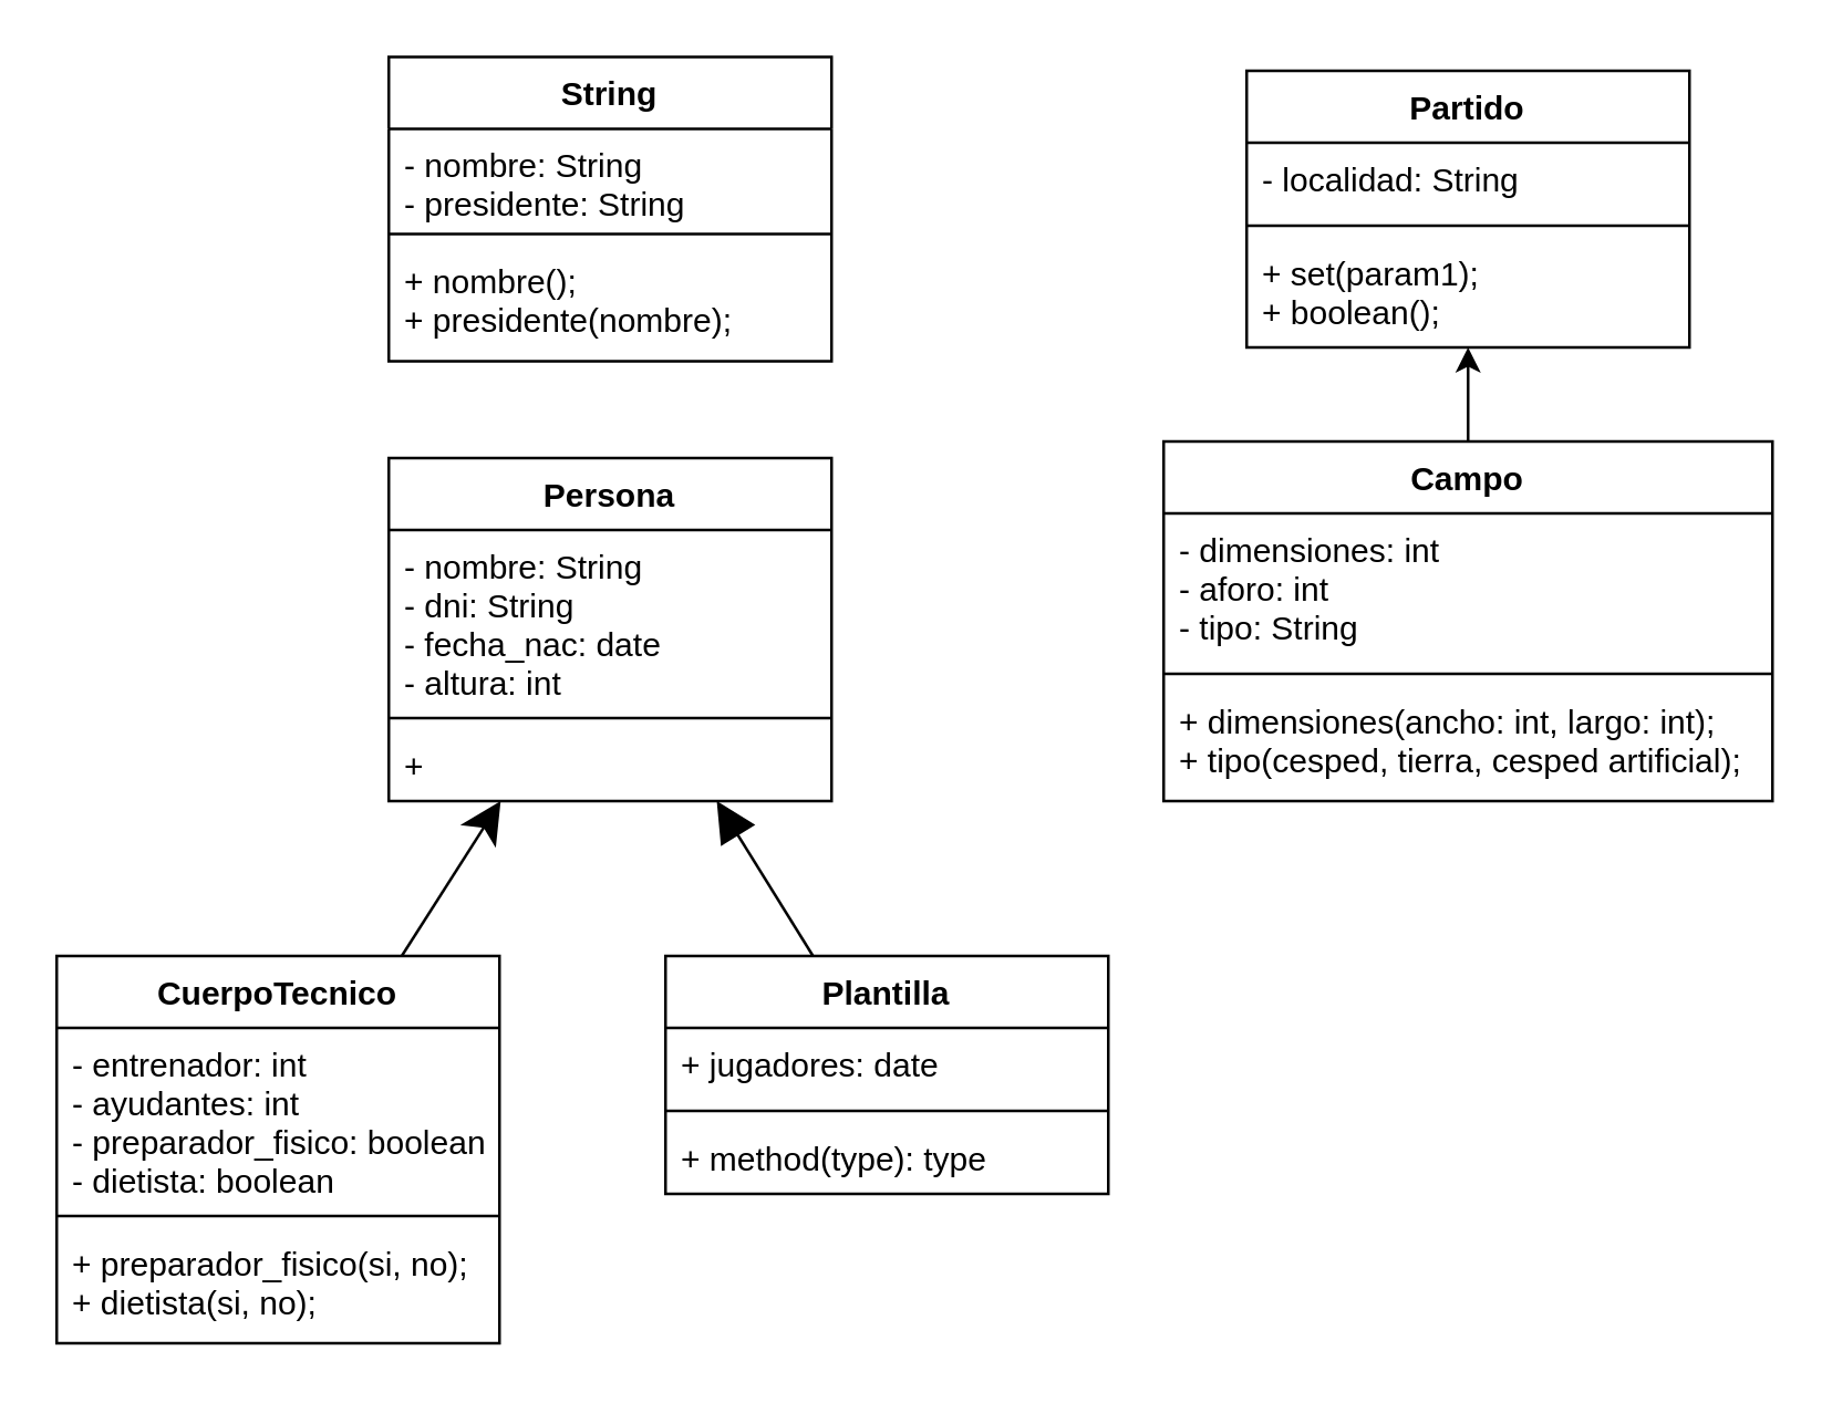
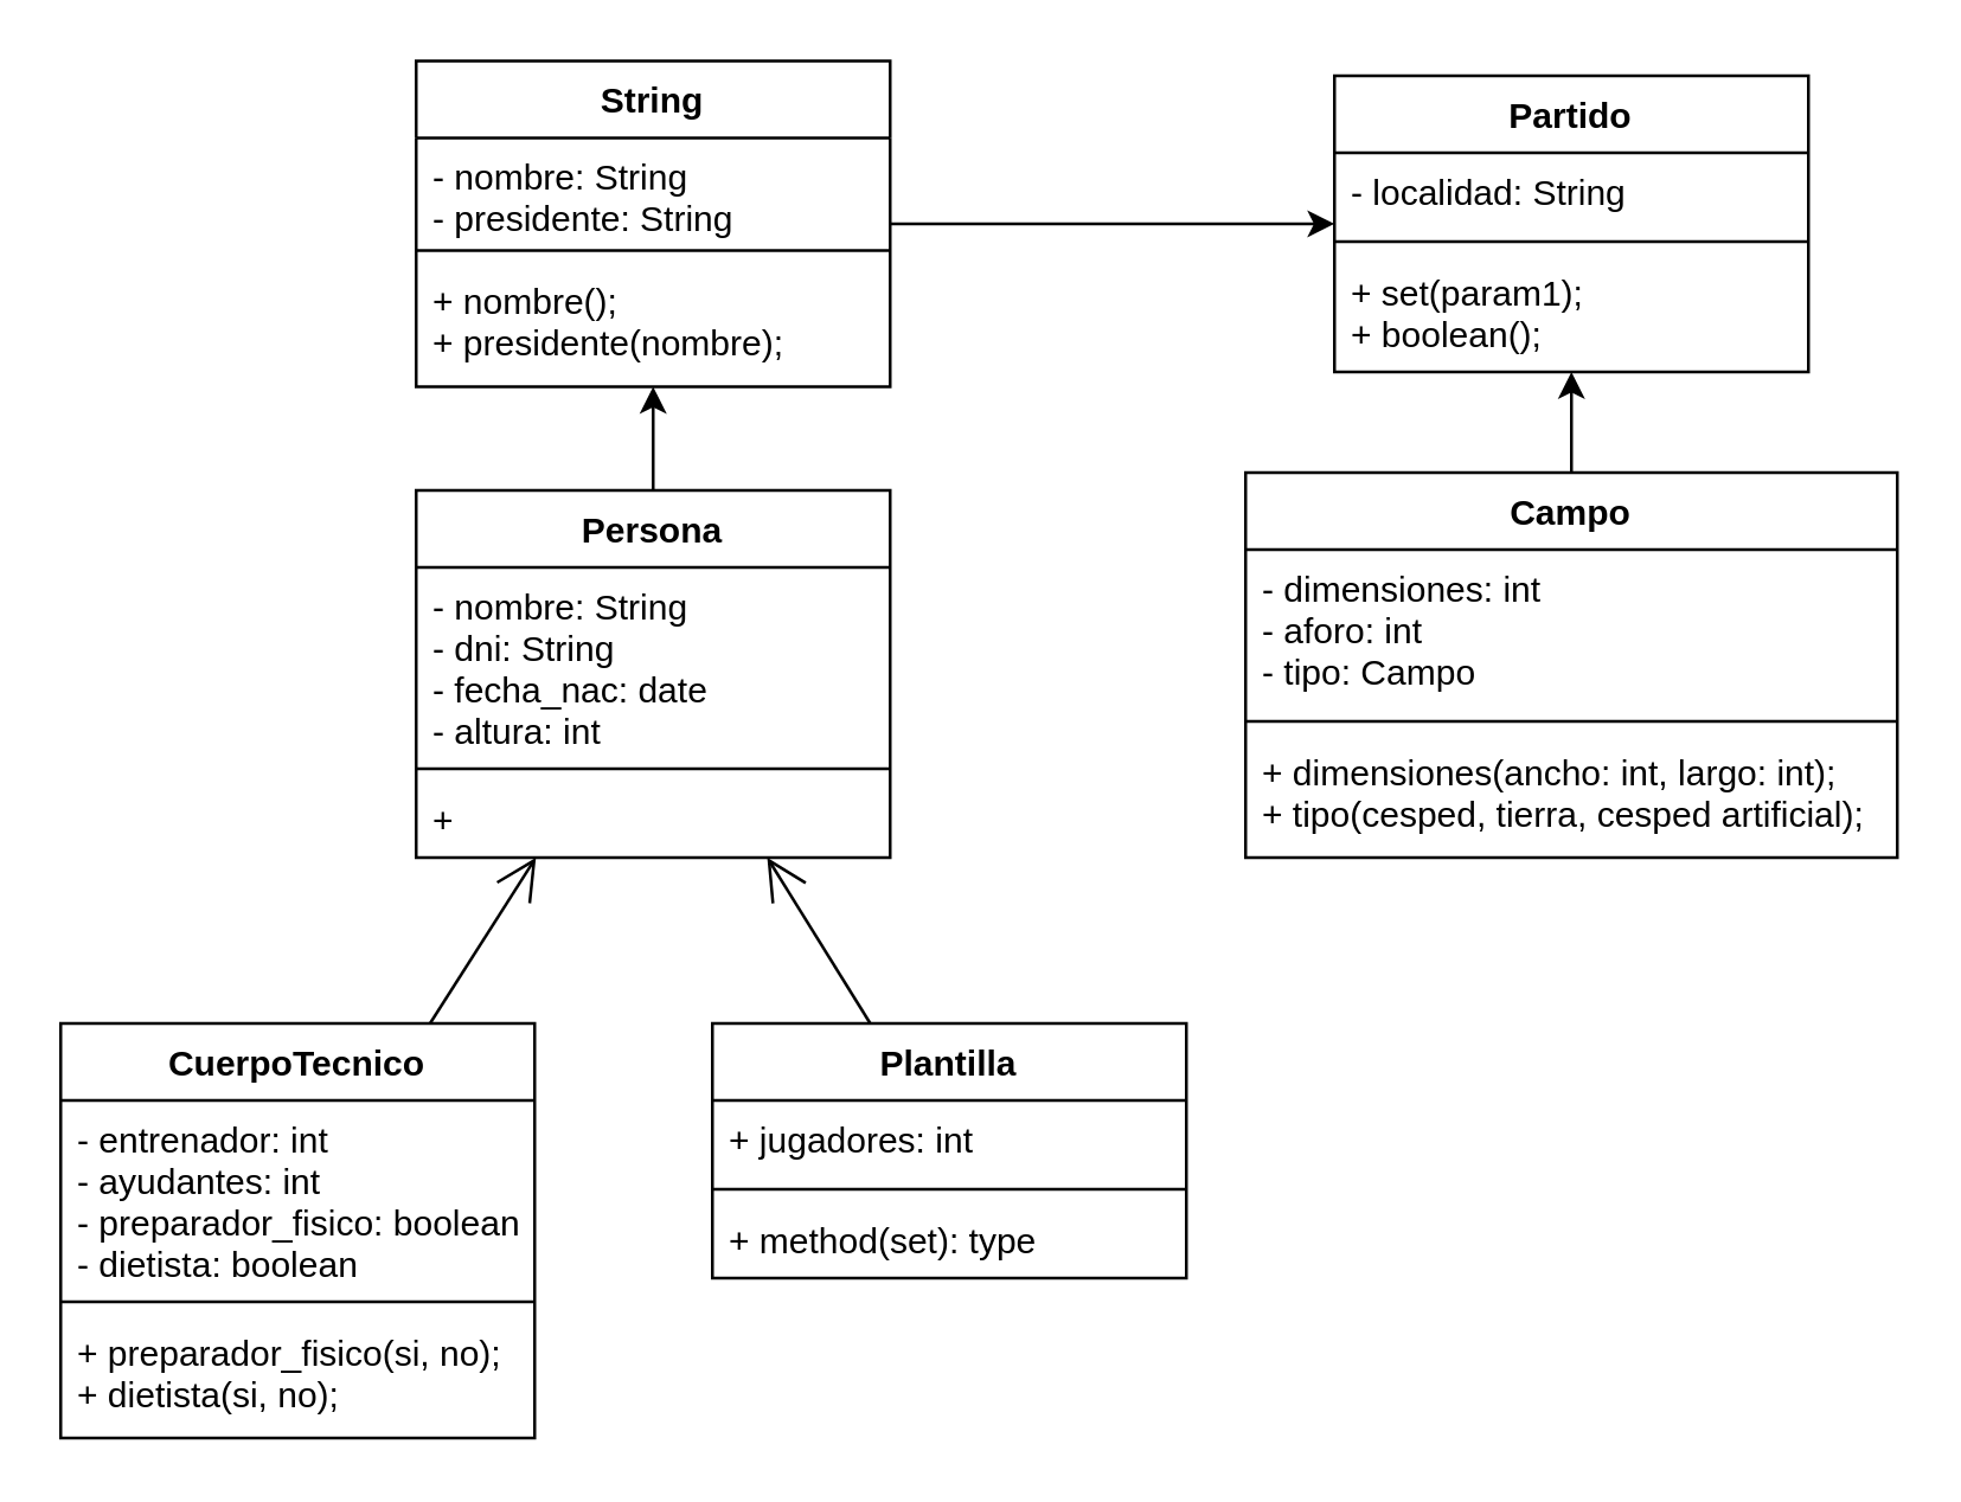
  <mxCell id="0" />
  <mxCell id="1" parent="0" />
  <mxCell id="2" value="Partido" style="swimlane;fontStyle=1;align=center;verticalAlign=top;childLayout=stackLayout;horizontal=1;startSize=26;horizontalStack=0;resizeParent=1;resizeParentMax=0;resizeLast=0;collapsible=1;marginBottom=0;" vertex="1" parent="1"><mxGeometry x="450" y="25" width="160" height="100" as="geometry" /></mxCell>
  <mxCell id="3" value="- localidad: String" style="text;strokeColor=none;fillColor=none;align=left;verticalAlign=top;spacingLeft=4;spacingRight=4;overflow=hidden;rotatable=0;points=[[0,0.5],[1,0.5]];portConstraint=eastwest;" vertex="1" parent="2"><mxGeometry y="26" width="160" height="26" as="geometry" /></mxCell>
  <mxCell id="4" value="" style="line;strokeWidth=1;fillColor=none;align=left;verticalAlign=middle;spacingTop=-1;spacingLeft=3;spacingRight=3;rotatable=0;labelPosition=right;points=[];portConstraint=eastwest;strokeColor=inherit;" vertex="1" parent="2"><mxGeometry y="52" width="160" height="8" as="geometry" /></mxCell>
  <mxCell id="5" value="+ set(param1);&#10;+ boolean();" style="text;strokeColor=none;fillColor=none;align=left;verticalAlign=top;spacingLeft=4;spacingRight=4;overflow=hidden;rotatable=0;points=[[0,0.5],[1,0.5]];portConstraint=eastwest;" vertex="1" parent="2"><mxGeometry y="60" width="160" height="40" as="geometry" /></mxCell>
  <mxCell id="6" style="edgeStyle=orthogonalEdgeStyle;rounded=0;orthogonalLoop=1;jettySize=auto;html=1;" edge="1" parent="1" source="7" target="2"><mxGeometry relative="1" as="geometry" /></mxCell>
  <mxCell id="7" value="Campo" style="swimlane;fontStyle=1;align=center;verticalAlign=top;childLayout=stackLayout;horizontal=1;startSize=26;horizontalStack=0;resizeParent=1;resizeParentMax=0;resizeLast=0;collapsible=1;marginBottom=0;" vertex="1" parent="1"><mxGeometry x="420" y="159" width="220" height="130" as="geometry" /></mxCell>
- <mxCell id="8" value="- dimensiones: int&#10;- aforo: int&#10;- tipo: String" style="text;strokeColor=none;fillColor=none;align=left;verticalAlign=top;spacingLeft=4;spacingRight=4;overflow=hidden;rotatable=0;points=[[0,0.5],[1,0.5]];portConstraint=eastwest;" vertex="1" parent="7"><mxGeometry y="26" width="220" height="54" as="geometry" /></mxCell>
+ <mxCell id="8" value="- dimensiones: int&#10;- aforo: int&#10;- tipo: Campo" style="text;strokeColor=none;fillColor=none;align=left;verticalAlign=top;spacingLeft=4;spacingRight=4;overflow=hidden;rotatable=0;points=[[0,0.5],[1,0.5]];portConstraint=eastwest;" vertex="1" parent="7"><mxGeometry y="26" width="220" height="54" as="geometry" /></mxCell>
  <mxCell id="9" value="" style="line;strokeWidth=1;fillColor=none;align=left;verticalAlign=middle;spacingTop=-1;spacingLeft=3;spacingRight=3;rotatable=0;labelPosition=right;points=[];portConstraint=eastwest;strokeColor=inherit;" vertex="1" parent="7"><mxGeometry y="80" width="220" height="8" as="geometry" /></mxCell>
  <mxCell id="10" value="+ dimensiones(ancho: int, largo: int);&#10;+ tipo(cesped, tierra, cesped artificial);" style="text;strokeColor=none;fillColor=none;align=left;verticalAlign=top;spacingLeft=4;spacingRight=4;overflow=hidden;rotatable=0;points=[[0,0.5],[1,0.5]];portConstraint=eastwest;" vertex="1" parent="7"><mxGeometry y="88" width="220" height="42" as="geometry" /></mxCell>
+ <mxCell id="11" style="edgeStyle=orthogonalEdgeStyle;rounded=0;orthogonalLoop=1;jettySize=auto;html=1;" edge="1" parent="1" source="12" target="2"><mxGeometry relative="1" as="geometry" /></mxCell>
  <mxCell id="12" value="String" style="swimlane;fontStyle=1;align=center;verticalAlign=top;childLayout=stackLayout;horizontal=1;startSize=26;horizontalStack=0;resizeParent=1;resizeParentMax=0;resizeLast=0;collapsible=1;marginBottom=0;" vertex="1" parent="1"><mxGeometry x="140" y="20" width="160" height="110" as="geometry" /></mxCell>
  <mxCell id="13" value="- nombre: String&#10;- presidente: String" style="text;strokeColor=none;fillColor=none;align=left;verticalAlign=top;spacingLeft=4;spacingRight=4;overflow=hidden;rotatable=0;points=[[0,0.5],[1,0.5]];portConstraint=eastwest;" vertex="1" parent="12"><mxGeometry y="26" width="160" height="34" as="geometry" /></mxCell>
  <mxCell id="14" value="" style="line;strokeWidth=1;fillColor=none;align=left;verticalAlign=middle;spacingTop=-1;spacingLeft=3;spacingRight=3;rotatable=0;labelPosition=right;points=[];portConstraint=eastwest;strokeColor=inherit;" vertex="1" parent="12"><mxGeometry y="60" width="160" height="8" as="geometry" /></mxCell>
  <mxCell id="15" value="+ nombre();&#10;+ presidente(nombre);" style="text;strokeColor=none;fillColor=none;align=left;verticalAlign=top;spacingLeft=4;spacingRight=4;overflow=hidden;rotatable=0;points=[[0,0.5],[1,0.5]];portConstraint=eastwest;" vertex="1" parent="12"><mxGeometry y="68" width="160" height="42" as="geometry" /></mxCell>
  <mxCell id="16" value="Plantilla" style="swimlane;fontStyle=1;align=center;verticalAlign=top;childLayout=stackLayout;horizontal=1;startSize=26;horizontalStack=0;resizeParent=1;resizeParentMax=0;resizeLast=0;collapsible=1;marginBottom=0;" vertex="1" parent="1"><mxGeometry x="240" y="345" width="160" height="86" as="geometry" /></mxCell>
- <mxCell id="17" value="+ jugadores: date" style="text;strokeColor=none;fillColor=none;align=left;verticalAlign=top;spacingLeft=4;spacingRight=4;overflow=hidden;rotatable=0;points=[[0,0.5],[1,0.5]];portConstraint=eastwest;" vertex="1" parent="16"><mxGeometry y="26" width="160" height="26" as="geometry" /></mxCell>
+ <mxCell id="17" value="+ jugadores: int" style="text;strokeColor=none;fillColor=none;align=left;verticalAlign=top;spacingLeft=4;spacingRight=4;overflow=hidden;rotatable=0;points=[[0,0.5],[1,0.5]];portConstraint=eastwest;" vertex="1" parent="16"><mxGeometry y="26" width="160" height="26" as="geometry" /></mxCell>
  <mxCell id="18" value="" style="line;strokeWidth=1;fillColor=none;align=left;verticalAlign=middle;spacingTop=-1;spacingLeft=3;spacingRight=3;rotatable=0;labelPosition=right;points=[];portConstraint=eastwest;strokeColor=inherit;" vertex="1" parent="16"><mxGeometry y="52" width="160" height="8" as="geometry" /></mxCell>
- <mxCell id="19" value="+ method(type): type" style="text;strokeColor=none;fillColor=none;align=left;verticalAlign=top;spacingLeft=4;spacingRight=4;overflow=hidden;rotatable=0;points=[[0,0.5],[1,0.5]];portConstraint=eastwest;" vertex="1" parent="16"><mxGeometry y="60" width="160" height="26" as="geometry" /></mxCell>
+ <mxCell id="19" value="+ method(set): type" style="text;strokeColor=none;fillColor=none;align=left;verticalAlign=top;spacingLeft=4;spacingRight=4;overflow=hidden;rotatable=0;points=[[0,0.5],[1,0.5]];portConstraint=eastwest;" vertex="1" parent="16"><mxGeometry y="60" width="160" height="26" as="geometry" /></mxCell>
  <mxCell id="20" value="CuerpoTecnico" style="swimlane;fontStyle=1;align=center;verticalAlign=top;childLayout=stackLayout;horizontal=1;startSize=26;horizontalStack=0;resizeParent=1;resizeParentMax=0;resizeLast=0;collapsible=1;marginBottom=0;" vertex="1" parent="1"><mxGeometry x="20" y="345" width="160" height="140" as="geometry" /></mxCell>
  <mxCell id="21" value="- entrenador: int&#10;- ayudantes: int&#10;- preparador_fisico: boolean&#10;- dietista: boolean" style="text;strokeColor=none;fillColor=none;align=left;verticalAlign=top;spacingLeft=4;spacingRight=4;overflow=hidden;rotatable=0;points=[[0,0.5],[1,0.5]];portConstraint=eastwest;" vertex="1" parent="20"><mxGeometry y="26" width="160" height="64" as="geometry" /></mxCell>
  <mxCell id="22" value="" style="line;strokeWidth=1;fillColor=none;align=left;verticalAlign=middle;spacingTop=-1;spacingLeft=3;spacingRight=3;rotatable=0;labelPosition=right;points=[];portConstraint=eastwest;strokeColor=inherit;" vertex="1" parent="20"><mxGeometry y="90" width="160" height="8" as="geometry" /></mxCell>
  <mxCell id="23" value="+ preparador_fisico(si, no);&#10;+ dietista(si, no);" style="text;strokeColor=none;fillColor=none;align=left;verticalAlign=top;spacingLeft=4;spacingRight=4;overflow=hidden;rotatable=0;points=[[0,0.5],[1,0.5]];portConstraint=eastwest;" vertex="1" parent="20"><mxGeometry y="98" width="160" height="42" as="geometry" /></mxCell>
- <mxCell id="24" value="" style="endArrow=classic;endFill=1;endSize=12;html=1;rounded=0;" edge="1" parent="1" source="20" target="27"><mxGeometry width="160" relative="1" as="geometry"><mxPoint x="300" y="355" as="sourcePoint" /><mxPoint x="120" y="315" as="targetPoint" /></mxGeometry></mxCell>
- <mxCell id="25" value="" style="endArrow=block;endFill=1;endSize=12;html=1;rounded=0;" edge="1" parent="1" source="16" target="27"><mxGeometry width="160" relative="1" as="geometry"><mxPoint x="300" y="355" as="sourcePoint" /><mxPoint x="270" y="325" as="targetPoint" /></mxGeometry></mxCell>
+ <mxCell id="24" value="" style="endArrow=open;endFill=1;endSize=12;html=1;rounded=0;" edge="1" parent="1" source="20" target="27"><mxGeometry width="160" relative="1" as="geometry"><mxPoint x="300" y="355" as="sourcePoint" /><mxPoint x="120" y="315" as="targetPoint" /></mxGeometry></mxCell>
+ <mxCell id="25" value="" style="endArrow=open;endFill=1;endSize=12;html=1;rounded=0;" edge="1" parent="1" source="16" target="27"><mxGeometry width="160" relative="1" as="geometry"><mxPoint x="300" y="355" as="sourcePoint" /><mxPoint x="270" y="325" as="targetPoint" /></mxGeometry></mxCell>
+ <mxCell id="26" style="edgeStyle=orthogonalEdgeStyle;rounded=0;orthogonalLoop=1;jettySize=auto;html=1;" edge="1" parent="1" source="27" target="12"><mxGeometry relative="1" as="geometry" /></mxCell>
  <mxCell id="27" value="Persona" style="swimlane;fontStyle=1;align=center;verticalAlign=top;childLayout=stackLayout;horizontal=1;startSize=26;horizontalStack=0;resizeParent=1;resizeParentMax=0;resizeLast=0;collapsible=1;marginBottom=0;" vertex="1" parent="1"><mxGeometry x="140" y="165" width="160" height="124" as="geometry" /></mxCell>
  <mxCell id="28" value="- nombre: String&#10;- dni: String&#10;- fecha_nac: date&#10;- altura: int" style="text;strokeColor=none;fillColor=none;align=left;verticalAlign=top;spacingLeft=4;spacingRight=4;overflow=hidden;rotatable=0;points=[[0,0.5],[1,0.5]];portConstraint=eastwest;" vertex="1" parent="27"><mxGeometry y="26" width="160" height="64" as="geometry" /></mxCell>
  <mxCell id="29" value="" style="line;strokeWidth=1;fillColor=none;align=left;verticalAlign=middle;spacingTop=-1;spacingLeft=3;spacingRight=3;rotatable=0;labelPosition=right;points=[];portConstraint=eastwest;strokeColor=inherit;" vertex="1" parent="27"><mxGeometry y="90" width="160" height="8" as="geometry" /></mxCell>
  <mxCell id="30" value="+ " style="text;strokeColor=none;fillColor=none;align=left;verticalAlign=top;spacingLeft=4;spacingRight=4;overflow=hidden;rotatable=0;points=[[0,0.5],[1,0.5]];portConstraint=eastwest;" vertex="1" parent="27"><mxGeometry y="98" width="160" height="26" as="geometry" /></mxCell>
